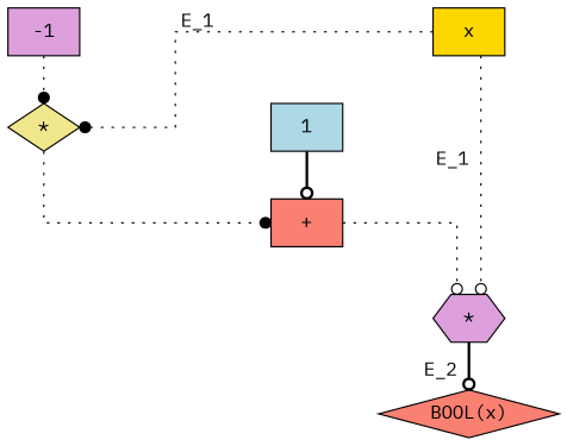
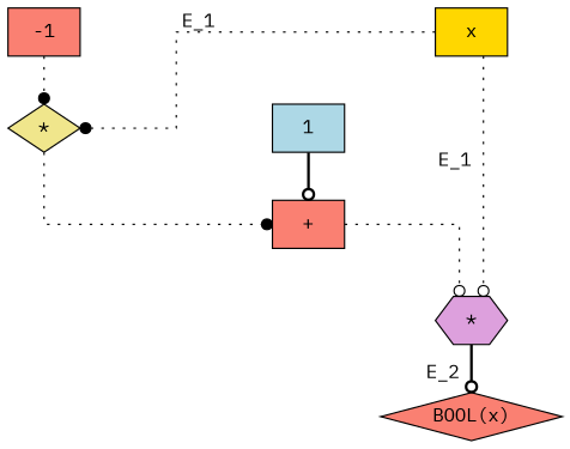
  digraph {
    fontname="IBM Plex Mono"
    forcelabels=true
    nodesep=2.0
    splines=ortho
    node [fillcolor=plum fontname="IBM Plex Mono" shape=box style=filled]
    edge [arrowhead=odot fontname="IBM Plex Mono" style=dotted]
    n1 [fillcolor=gold label=x]
    n2 [fillcolor=khaki label="*" shape=diamond]
    n3 [label="*" shape=hexagon]
    n4 [fillcolor=salmon label="+"]
    n5 [fillcolor=salmon label="BOOL(x)" shape=diamond]
    n6 [fillcolor=lightblue label=1]
-   n7 [label=-1]
+   n7 [fillcolor=salmon label=-1]
    n1 -> n2 [arrowhead=dot xlabel=E_1]
    n1 -> n3 [xlabel="E_1 "]
    n2 -> n4 [arrowhead=dot]
    n3 -> n5 [style=bold xlabel="E_2 "]
    n4 -> n3
    n6 -> n4 [style=bold]
    n7 -> n2 [arrowhead=dot]
  }
